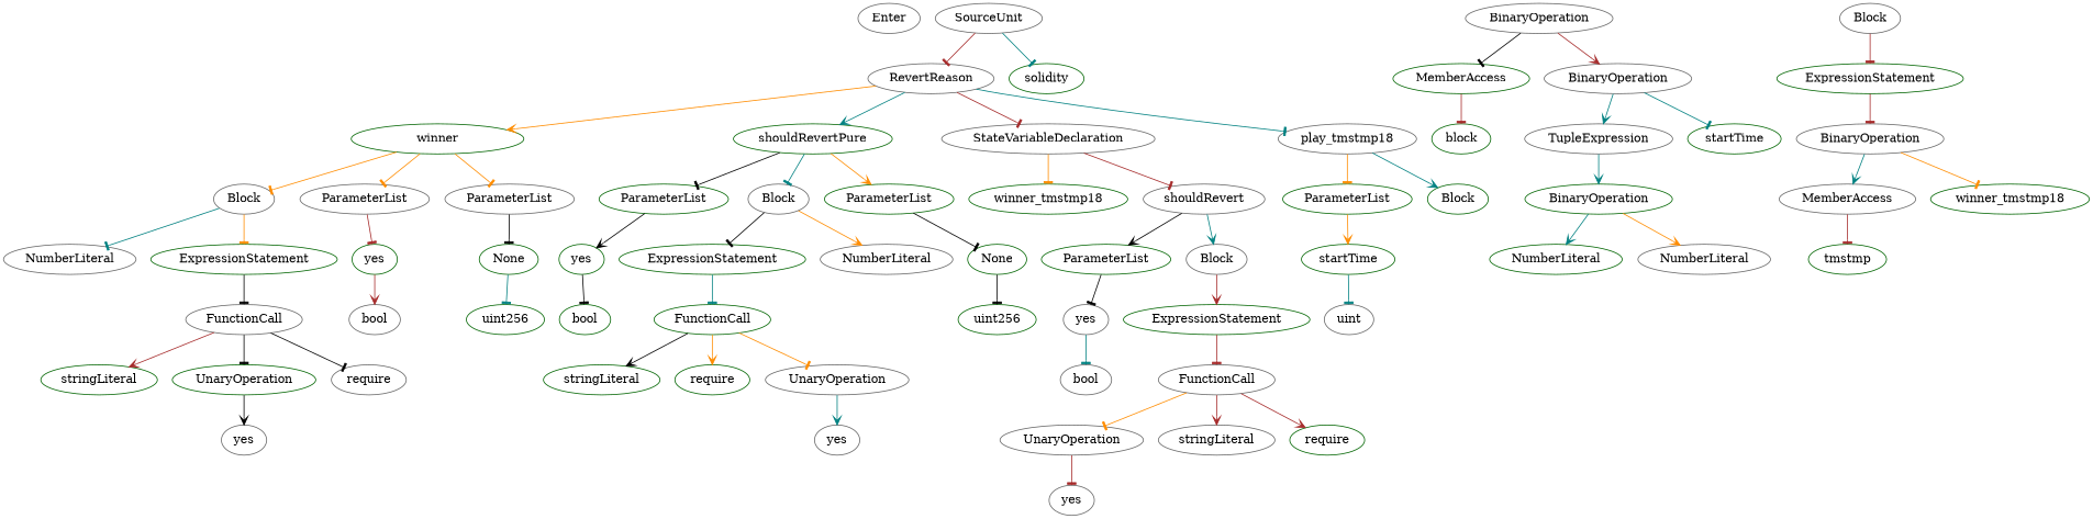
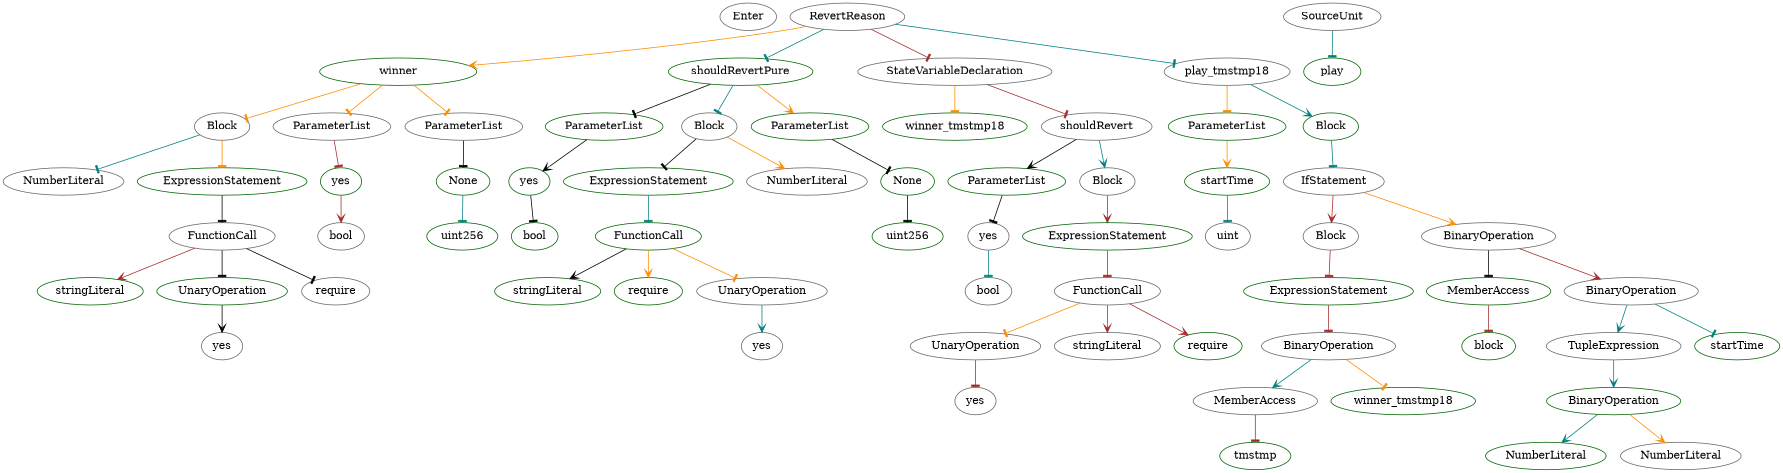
  strict digraph {
    node [color=gray40]
    edge [arrowhead=tee color=teal]
    Enter [height=0.5 width=0.83628]
    n2 [height=0.5 label=Block width=0.90558]
    n3 [height=0.5 label=NumberLiteral width=1.765]
    n4 [color=darkgreen height=0.5 label=ExpressionStatement width=2.458]
    n5 [height=0.5 label=FunctionCall width=1.6125]
    n6 [color=darkgreen height=0.5 label=stringLiteral width=1.5016]
    n7 [color=darkgreen height=0.5 label=UnaryOperation width=1.9452]
    n8 [height=0.5 label=require width=1.0026]
    n9 [height=0.5 label=bool width=0.76697]
    n10 [height=0.5 label=ParameterList width=1.7095]
    n11 [color=darkgreen height=0.5 label=yes width=0.75]
    n12 [height=0.5 label=bool width=0.76697]
    n13 [color=darkgreen height=0.5 label=block width=0.87786]
    n14 [height=0.5 label=TupleExpression width=2.0422]
    n15 [color=darkgreen height=0.5 label=BinaryOperation width=1.9867]
    n16 [color=darkgreen height=0.5 label=NumberLiteral width=1.765]
    n17 [height=0.5 label=NumberLiteral width=1.765]
    n18 [color=darkgreen height=0.5 label=stringLiteral width=1.5016]
    n19 [height=0.5 label=yes width=0.75]
    n20 [color=darkgreen height=0.5 label=uint256 width=1.0442]
    n21 [height=0.5 label=Block width=0.90558]
    n22 [color=darkgreen height=0.5 label=ExpressionStatement width=2.458]
    n23 [height=0.5 label=BinaryOperation width=1.9867]
    n24 [height=0.5 label=MemberAccess width=1.9174]
    n25 [color=darkgreen height=0.5 label=winner_tmstmp18 width=2.1392]
    n26 [color=darkgreen height=0.5 label=tmstmp width=0.75]
    n27 [color=darkgreen height=0.5 label=winner width=2.86]
    n28 [height=0.5 label=ParameterList width=1.7095]
    n29 [color=darkgreen height=0.5 label=None width=0.85014]
    n30 [color=darkgreen height=0.5 label=ParameterList width=1.7095]
    n31 [color=darkgreen height=0.5 label=yes width=0.75]
    n32 [color=darkgreen height=0.5 label=bool width=0.76697]
    n33 [color=darkgreen height=0.5 label=uint256 width=1.0442]
    n34 [color=darkgreen height=0.5 label=ParameterList width=1.7095]
    n35 [height=0.5 label=yes width=0.75]
    n36 [color=darkgreen height=0.5 label=ParameterList width=1.7095]
    n37 [color=darkgreen height=0.5 label=startTime width=1.266]
    n38 [height=0.5 label=uint width=0.75]
    n39 [color=darkgreen height=0.5 label=winner_tmstmp18 width=2.1392]
    n40 [height=0.5 label=RevertReason width=1.7511]
    n41 [color=darkgreen height=0.5 label=shouldRevertPure width=2.1392]
    n42 [height=0.5 label=StateVariableDeclaration width=2.8184]
    n43 [height=0.5 label=play_tmstmp18 width=1.8897]
    n44 [height=0.5 label=Block width=0.90558]
    n45 [color=darkgreen height=0.5 label=ParameterList width=1.7095]
    n46 [height=0.5 label=shouldRevert width=1.6679]
    n47 [color=darkgreen height=0.5 label=Block width=0.90558]
    n48 [height=0.5 label=Block width=0.90558]
    n49 [color=darkgreen height=0.5 label=ExpressionStatement width=2.458]
    n50 [height=0.5 label=NumberLiteral width=1.765]
    n51 [color=darkgreen height=0.5 label=None width=0.85014]
+   n52 [height=0.5 label=IfStatement width=1.4739]
    n53 [color=darkgreen height=0.5 label=ExpressionStatement width=2.458]
    n54 [height=0.5 label=BinaryOperation width=1.9867]
    n55 [color=darkgreen height=0.5 label=MemberAccess width=1.9174]
    n56 [height=0.5 label=BinaryOperation width=1.9867]
    n57 [color=darkgreen height=0.5 label=startTime width=1.266]
    n58 [height=0.5 label=FunctionCall width=1.6125]
    n59 [height=0.5 label=UnaryOperation width=1.9452]
    n60 [height=0.5 label=stringLiteral width=1.5016]
    n61 [color=darkgreen height=0.5 label=require width=1.0026]
    n62 [height=0.5 label=yes width=0.75]
    n63 [color=darkgreen height=0.5 label=require width=1.0026]
    n64 [color=darkgreen height=0.5 label=FunctionCall width=1.6125]
    n65 [height=0.5 label=UnaryOperation width=1.9452]
    n66 [height=0.5 label=yes width=0.75]
    n67 [height=0.5 label=SourceUnit width=1.46]
-   n68 [color=darkgreen height=0.5 label=solidity width=1.0442]
+   n68 [color=darkgreen height=0.5 label=play width=1.0442]
    n2 -> n3
    n2 -> n4 [color=darkorange]
    n4 -> n5 [color=black]
    n5 -> n6 [arrowhead=vee color=brown]
    n5 -> n7 [color=black]
    n5 -> n8 [color=black]
    n7 -> n66 [arrowhead=vee color=black]
    n10 -> n11 [color=brown]
    n11 -> n12 [arrowhead=vee color=brown]
    n14 -> n15 [arrowhead=vee]
    n15 -> n16 [arrowhead=vee]
    n15 -> n17 [arrowhead=vee color=darkorange]
    n21 -> n22 [color=brown]
    n22 -> n23 [color=brown]
    n23 -> n24 [arrowhead=vee]
    n23 -> n25 [color=darkorange]
    n24 -> n26 [color=brown]
    n27 -> n2 [color=darkorange]
    n27 -> n10 [color=darkorange]
    n27 -> n28 [color=darkorange]
    n28 -> n29 [color=black]
    n29 -> n20
    n30 -> n31 [arrowhead=vee color=black]
    n31 -> n32 [color=black]
    n34 -> n35 [color=black]
    n35 -> n9
    n36 -> n37 [arrowhead=vee color=darkorange]
    n37 -> n38
    n40 -> n27 [arrowhead=vee color=darkorange]
-   n40 -> n41 [arrowhead=vee]
+   n40 -> n41
    n40 -> n42 [color=brown]
    n40 -> n43
    n41 -> n30 [color=black]
    n41 -> n44
    n41 -> n45 [arrowhead=vee color=darkorange]
    n42 -> n39 [color=darkorange]
    n42 -> n46 [color=brown]
    n43 -> n36 [color=darkorange]
    n43 -> n47 [arrowhead=vee]
    n44 -> n49 [color=black]
    n44 -> n50 [arrowhead=vee color=darkorange]
    n45 -> n51 [color=black]
    n46 -> n34 [arrowhead=vee color=black]
    n46 -> n48 [arrowhead=vee]
+   n47 -> n52
    n48 -> n53 [arrowhead=vee color=brown]
    n49 -> n64
    n51 -> n33 [color=black]
+   n52 -> n21 [arrowhead=vee color=brown]
+   n52 -> n54 [arrowhead=vee color=darkorange]
    n53 -> n58 [color=brown]
    n54 -> n55 [color=black]
    n54 -> n56 [arrowhead=vee color=brown]
    n55 -> n13 [color=brown]
    n56 -> n14 [arrowhead=vee]
    n56 -> n57
    n58 -> n59 [color=darkorange]
    n58 -> n60 [arrowhead=vee color=brown]
    n58 -> n61 [arrowhead=vee color=brown]
    n59 -> n62 [color=brown]
    n64 -> n18 [arrowhead=vee color=black]
    n64 -> n63 [arrowhead=vee color=darkorange]
    n64 -> n65 [color=darkorange]
    n65 -> n19 [arrowhead=vee]
-   n67 -> n40 [color=brown]
    n67 -> n68
  }
